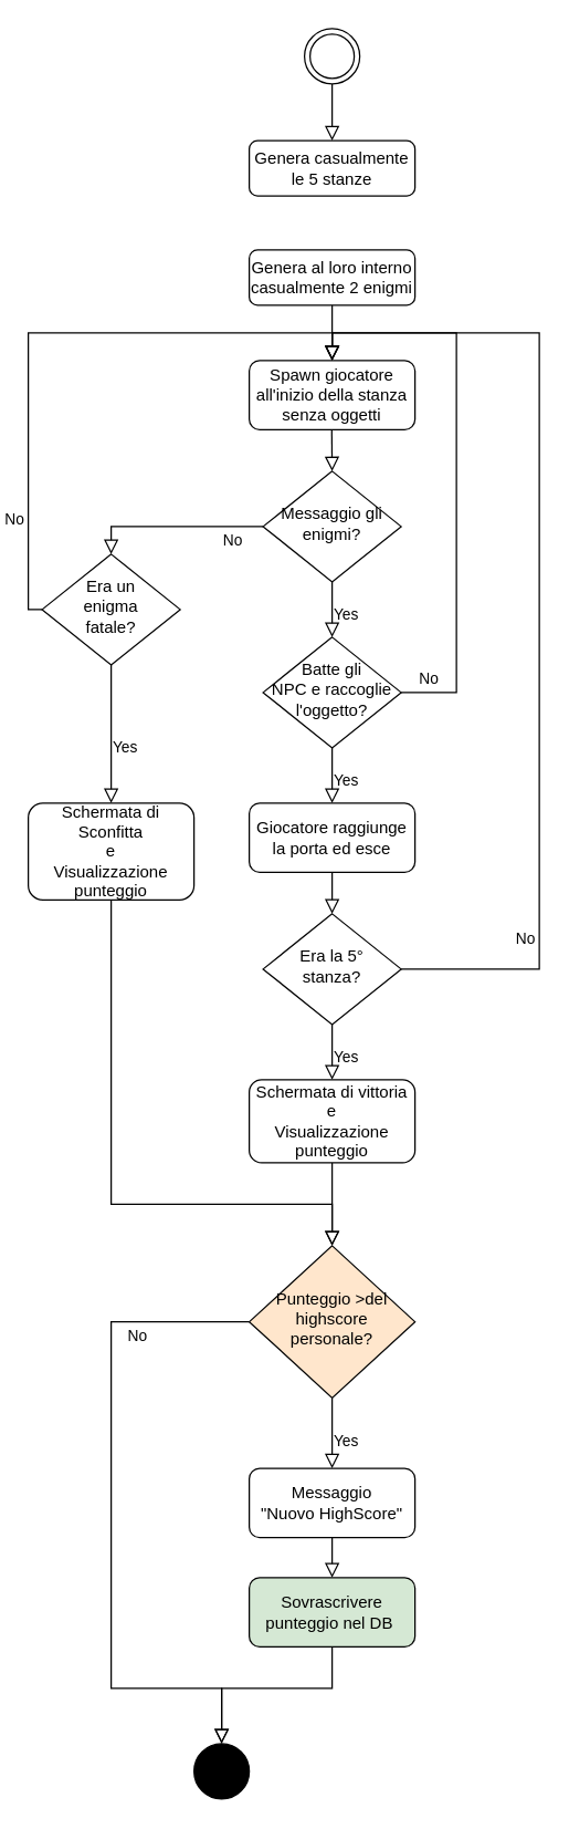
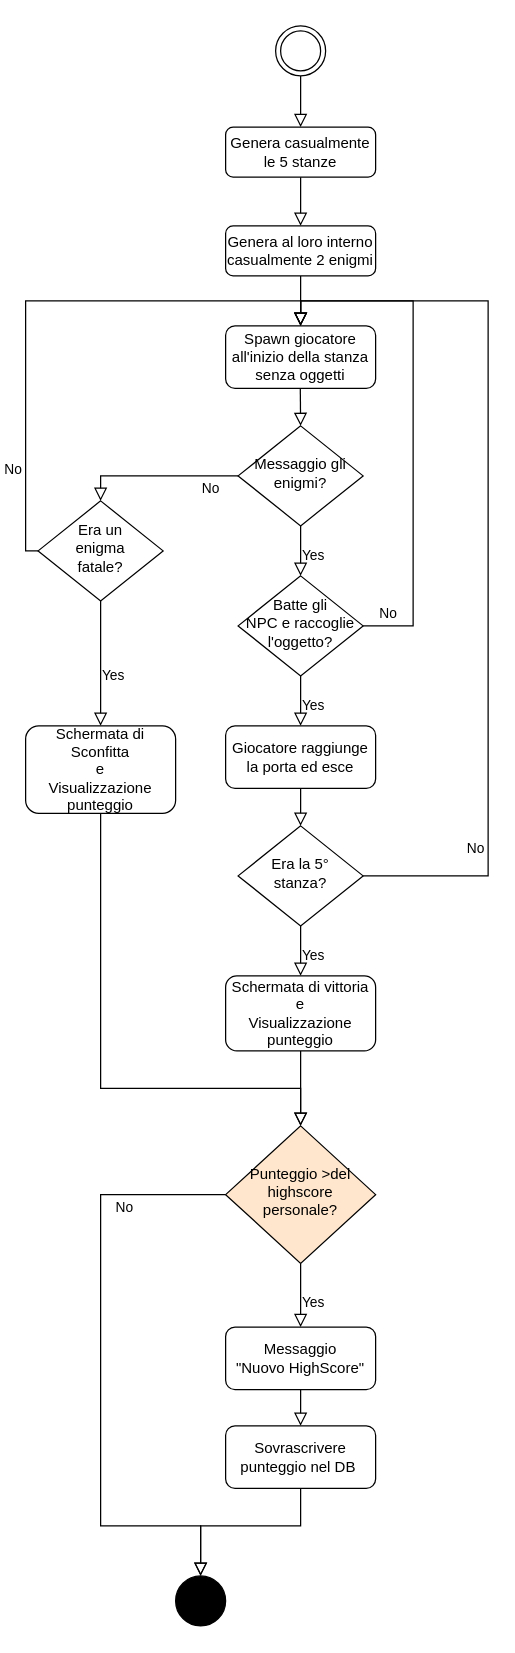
  <mxCell id="0" />
  <mxCell id="1" parent="0" />
  <mxCell id="2" value="" style="rounded=0;html=1;jettySize=auto;orthogonalLoop=1;fontSize=11;endArrow=block;endFill=0;endSize=8;strokeWidth=1;shadow=0;labelBackgroundColor=none;edgeStyle=orthogonalEdgeStyle;exitX=0.5;exitY=1;exitDx=0;exitDy=0;entryX=0.5;entryY=0;entryDx=0;entryDy=0;" edge="1" parent="1" source="3" target="6"><mxGeometry relative="1" as="geometry"><mxPoint x="240" y="120" as="targetPoint" /><mxPoint x="236" y="140" as="sourcePoint" /></mxGeometry></mxCell>
  <mxCell id="3" value="" style="ellipse;shape=doubleEllipse;html=1;dashed=0;whiteSpace=wrap;aspect=fixed;" vertex="1" parent="1"><mxGeometry x="220" width="40" height="40" as="geometry" y="20" /></mxCell>
  <mxCell id="4" value="Yes" style="edgeStyle=orthogonalEdgeStyle;rounded=0;html=1;jettySize=auto;orthogonalLoop=1;fontSize=11;endArrow=block;endFill=0;endSize=8;strokeWidth=1;shadow=0;labelBackgroundColor=none;exitX=0.5;exitY=1;exitDx=0;exitDy=0;entryX=0.5;entryY=0;entryDx=0;entryDy=0;" edge="1" parent="1" source="5" target="17"><mxGeometry x="0.206" y="10" relative="1" as="geometry"><mxPoint as="offset" /><mxPoint x="240" y="490" as="targetPoint" /><mxPoint x="340" y="389.97" as="sourcePoint" /><Array as="points" /></mxGeometry></mxCell>
  <mxCell id="5" value="Messaggio gli enigmi?" style="rhombus;whiteSpace=wrap;html=1;shadow=0;fontFamily=Helvetica;fontSize=12;align=center;strokeWidth=1;spacing=6;spacingTop=-4;" vertex="1" parent="1"><mxGeometry x="190" y="340" width="100" height="80" as="geometry" /></mxCell>
  <mxCell id="6" value="Genera casualmente le 5 stanze" style="rounded=1;whiteSpace=wrap;html=1;fontSize=12;glass=0;strokeWidth=1;shadow=0;" vertex="1" parent="1"><mxGeometry x="180" y="101" width="120" height="40" as="geometry" /></mxCell>
  <mxCell id="7" value="No" style="edgeStyle=orthogonalEdgeStyle;rounded=0;html=1;jettySize=auto;orthogonalLoop=1;fontSize=11;endArrow=block;endFill=0;endSize=8;strokeWidth=1;shadow=0;labelBackgroundColor=none;exitX=0;exitY=0.5;exitDx=0;exitDy=0;entryX=0.5;entryY=0;entryDx=0;entryDy=0;" edge="1" parent="1" source="5" target="13"><mxGeometry x="-0.667" y="10" relative="1" as="geometry"><mxPoint as="offset" /><mxPoint x="100" y="390" as="targetPoint" /><mxPoint x="80" y="260" as="sourcePoint" /><Array as="points"><mxPoint x="80" y="380" /></Array></mxGeometry></mxCell>
  <mxCell id="8" value="Genera al loro interno casualmente 2 enigmi" style="rounded=1;whiteSpace=wrap;html=1;fontSize=12;glass=0;strokeWidth=1;shadow=0;" vertex="1" parent="1"><mxGeometry x="180" y="180" width="120" height="40" as="geometry" /></mxCell>
  <mxCell id="9" value="" style="ellipse;shape=doubleEllipse;html=1;dashed=0;whiteSpace=wrap;aspect=fixed;fillColor=#000000;fontColor=#333333;strokeColor=#000000;" vertex="1" parent="1"><mxGeometry x="140" y="1260" width="40" height="40" as="geometry" /></mxCell>
+ <mxCell id="10" value="" style="rounded=0;html=1;jettySize=auto;orthogonalLoop=1;fontSize=11;endArrow=block;endFill=0;endSize=8;strokeWidth=1;shadow=0;labelBackgroundColor=none;edgeStyle=orthogonalEdgeStyle;exitX=0.5;exitY=1;exitDx=0;exitDy=0;entryX=0.5;entryY=0;entryDx=0;entryDy=0;" edge="1" parent="1" source="6" target="8"><mxGeometry relative="1" as="geometry"><mxPoint x="250" y="130" as="targetPoint" /><mxPoint x="250" y="70" as="sourcePoint" /></mxGeometry></mxCell>
  <mxCell id="11" value="Spawn giocatore all'inizio della stanza&lt;div&gt;senza oggetti&lt;/div&gt;" style="rounded=1;whiteSpace=wrap;html=1;fontSize=12;glass=0;strokeWidth=1;shadow=0;" vertex="1" parent="1"><mxGeometry x="180" y="260" width="120" height="50" as="geometry" /></mxCell>
  <mxCell id="12" value="" style="rounded=0;html=1;jettySize=auto;orthogonalLoop=1;fontSize=11;endArrow=block;endFill=0;endSize=8;strokeWidth=1;shadow=0;labelBackgroundColor=none;edgeStyle=orthogonalEdgeStyle;exitX=0.5;exitY=1;exitDx=0;exitDy=0;entryX=0.5;entryY=0;entryDx=0;entryDy=0;" edge="1" parent="1" target="11" source="8"><mxGeometry relative="1" as="geometry"><mxPoint x="250" y="219" as="targetPoint" /><mxPoint x="240" y="230" as="sourcePoint" /></mxGeometry></mxCell>
  <mxCell id="13" value="Era un &lt;br&gt;enigma &lt;br&gt;fatale?" style="rhombus;whiteSpace=wrap;html=1;shadow=0;fontFamily=Helvetica;fontSize=12;align=center;strokeWidth=1;spacing=6;spacingTop=-4;" vertex="1" parent="1"><mxGeometry x="30" y="400" width="100" height="80" as="geometry" /></mxCell>
  <mxCell id="14" value="Yes" style="edgeStyle=orthogonalEdgeStyle;rounded=0;html=1;jettySize=auto;orthogonalLoop=1;fontSize=11;endArrow=block;endFill=0;endSize=8;strokeWidth=1;shadow=0;labelBackgroundColor=none;exitX=0.5;exitY=1;exitDx=0;exitDy=0;entryX=0.5;entryY=0;entryDx=0;entryDy=0;" edge="1" parent="1" source="13" target="26"><mxGeometry x="0.206" y="10" relative="1" as="geometry"><mxPoint as="offset" /><mxPoint x="80" y="580" as="targetPoint" /><mxPoint x="250" y="430" as="sourcePoint" /><Array as="points" /></mxGeometry></mxCell>
  <mxCell id="15" value="No" style="edgeStyle=orthogonalEdgeStyle;rounded=0;html=1;jettySize=auto;orthogonalLoop=1;fontSize=11;endArrow=block;endFill=0;endSize=8;strokeWidth=1;shadow=0;labelBackgroundColor=none;exitX=0;exitY=0.5;exitDx=0;exitDy=0;entryX=0.5;entryY=0;entryDx=0;entryDy=0;" edge="1" parent="1" source="13" target="11"><mxGeometry x="-0.667" y="10" relative="1" as="geometry"><mxPoint as="offset" /><mxPoint x="90" y="410" as="targetPoint" /><mxPoint x="200" y="390" as="sourcePoint" /><Array as="points"><mxPoint x="20" y="440" /><mxPoint x="20" y="240" /><mxPoint x="240" y="240" /></Array></mxGeometry></mxCell>
  <mxCell id="16" value="" style="rounded=0;html=1;jettySize=auto;orthogonalLoop=1;fontSize=11;endArrow=block;endFill=0;endSize=8;strokeWidth=1;shadow=0;labelBackgroundColor=none;edgeStyle=orthogonalEdgeStyle;exitX=0.5;exitY=1;exitDx=0;exitDy=0;" edge="1" parent="1"><mxGeometry relative="1" as="geometry"><mxPoint x="240" y="340" as="targetPoint" /><mxPoint x="239.74" y="310" as="sourcePoint" /></mxGeometry></mxCell>
  <mxCell id="17" value="Batte gli &lt;br&gt;NPC e raccoglie l'oggetto?" style="rhombus;whiteSpace=wrap;html=1;shadow=0;fontFamily=Helvetica;fontSize=12;align=center;strokeWidth=1;spacing=6;spacingTop=-4;" vertex="1" parent="1"><mxGeometry x="190" y="460" width="100" height="80" as="geometry" /></mxCell>
  <mxCell id="18" value="Yes" style="edgeStyle=orthogonalEdgeStyle;rounded=0;html=1;jettySize=auto;orthogonalLoop=1;fontSize=11;endArrow=block;endFill=0;endSize=8;strokeWidth=1;shadow=0;labelBackgroundColor=none;exitX=0.5;exitY=1;exitDx=0;exitDy=0;entryX=0.5;entryY=0;entryDx=0;entryDy=0;" edge="1" parent="1" source="17" target="19"><mxGeometry x="0.206" y="10" relative="1" as="geometry"><mxPoint as="offset" /><mxPoint x="240" y="580" as="targetPoint" /><mxPoint x="239.8" y="590" as="sourcePoint" /><Array as="points" /></mxGeometry></mxCell>
  <mxCell id="19" value="Giocatore raggiunge la porta ed esce" style="rounded=1;whiteSpace=wrap;html=1;fontSize=12;glass=0;strokeWidth=1;shadow=0;" vertex="1" parent="1"><mxGeometry x="180" y="580" width="120" height="50" as="geometry" /></mxCell>
  <mxCell id="20" value="No" style="edgeStyle=orthogonalEdgeStyle;rounded=0;html=1;jettySize=auto;orthogonalLoop=1;fontSize=11;endArrow=block;endFill=0;endSize=8;strokeWidth=1;shadow=0;labelBackgroundColor=none;exitX=1;exitY=0.5;exitDx=0;exitDy=0;entryX=0.5;entryY=0;entryDx=0;entryDy=0;" edge="1" parent="1" source="17" target="11"><mxGeometry x="-0.902" y="10" relative="1" as="geometry"><mxPoint as="offset" /><mxPoint x="330" y="490" as="targetPoint" /><mxPoint x="440" y="470" as="sourcePoint" /><Array as="points"><mxPoint x="330" y="500" /><mxPoint x="330" y="240" /><mxPoint x="240" y="240" /></Array></mxGeometry></mxCell>
  <mxCell id="21" value="Era la 5° stanza?" style="rhombus;whiteSpace=wrap;html=1;shadow=0;fontFamily=Helvetica;fontSize=12;align=center;strokeWidth=1;spacing=6;spacingTop=-4;" vertex="1" parent="1"><mxGeometry x="190" y="660" width="100" height="80" as="geometry" /></mxCell>
  <mxCell id="22" value="Yes" style="edgeStyle=orthogonalEdgeStyle;rounded=0;html=1;jettySize=auto;orthogonalLoop=1;fontSize=11;endArrow=block;endFill=0;endSize=8;strokeWidth=1;shadow=0;labelBackgroundColor=none;exitX=0.5;exitY=1;exitDx=0;exitDy=0;entryX=0.5;entryY=0;entryDx=0;entryDy=0;" edge="1" parent="1" source="21" target="25"><mxGeometry x="0.206" y="10" relative="1" as="geometry"><mxPoint as="offset" /><mxPoint x="240" y="790" as="targetPoint" /><mxPoint x="239.8" y="800" as="sourcePoint" /><Array as="points" /></mxGeometry></mxCell>
  <mxCell id="23" value="No" style="edgeStyle=orthogonalEdgeStyle;rounded=0;html=1;jettySize=auto;orthogonalLoop=1;fontSize=11;endArrow=block;endFill=0;endSize=8;strokeWidth=1;shadow=0;labelBackgroundColor=none;entryX=0.5;entryY=0;entryDx=0;entryDy=0;exitX=1;exitY=0.5;exitDx=0;exitDy=0;" edge="1" parent="1" source="21" target="11"><mxGeometry x="-0.667" y="10" relative="1" as="geometry"><mxPoint as="offset" /><mxPoint x="240" y="460" as="targetPoint" /><mxPoint x="290" y="700" as="sourcePoint" /><Array as="points"><mxPoint x="390" y="700" /><mxPoint x="390" y="240" /><mxPoint x="240" y="240" /></Array></mxGeometry></mxCell>
  <mxCell id="24" value="" style="rounded=0;html=1;jettySize=auto;orthogonalLoop=1;fontSize=11;endArrow=block;endFill=0;endSize=8;strokeWidth=1;shadow=0;labelBackgroundColor=none;edgeStyle=orthogonalEdgeStyle;exitX=0.5;exitY=1;exitDx=0;exitDy=0;entryX=0.5;entryY=0;entryDx=0;entryDy=0;" edge="1" parent="1" source="19" target="21"><mxGeometry relative="1" as="geometry"><mxPoint x="270.26" y="670" as="targetPoint" /><mxPoint x="270" y="640" as="sourcePoint" /></mxGeometry></mxCell>
  <mxCell id="25" value="Schermata di vittoria&lt;div&gt;e&lt;/div&gt;&lt;div&gt;Visualizzazione punteggio&lt;/div&gt;" style="rounded=1;whiteSpace=wrap;html=1;fontSize=12;glass=0;strokeWidth=1;shadow=0;" vertex="1" parent="1"><mxGeometry x="180" y="780" width="120" height="60" as="geometry" /></mxCell>
  <mxCell id="26" value="Schermata di Sconfitta&lt;div&gt;e&lt;/div&gt;&lt;div&gt;Visualizzazione punteggio&lt;/div&gt;" style="rounded=1;whiteSpace=wrap;html=1;fontSize=12;glass=0;strokeWidth=1;shadow=0;" vertex="1" parent="1"><mxGeometry x="20" y="580" width="120" height="70" as="geometry" /></mxCell>
  <mxCell id="27" value="Yes" style="edgeStyle=orthogonalEdgeStyle;rounded=0;html=1;jettySize=auto;orthogonalLoop=1;fontSize=11;endArrow=block;endFill=0;endSize=8;strokeWidth=1;shadow=0;labelBackgroundColor=none;exitX=0.5;exitY=1;exitDx=0;exitDy=0;entryX=0.5;entryY=0;entryDx=0;entryDy=0;" edge="1" parent="1" source="28" target="31"><mxGeometry x="0.206" y="10" relative="1" as="geometry"><mxPoint as="offset" /><mxPoint x="240" y="1010" as="targetPoint" /><mxPoint x="340" y="919.97" as="sourcePoint" /><Array as="points" /></mxGeometry></mxCell>
  <mxCell id="28" value="Punteggio &amp;gt;del highscore personale?" style="rhombus;whiteSpace=wrap;html=1;shadow=0;fontFamily=Helvetica;fontSize=12;align=center;strokeWidth=1;spacing=6;spacingTop=-4;fillColor=#ffe6cc;" vertex="1" parent="1"><mxGeometry x="180" y="900" width="120" height="110" as="geometry" /></mxCell>
  <mxCell id="29" value="No" style="edgeStyle=orthogonalEdgeStyle;rounded=0;html=1;jettySize=auto;orthogonalLoop=1;fontSize=11;endArrow=block;endFill=0;endSize=8;strokeWidth=1;shadow=0;labelBackgroundColor=none;exitX=0;exitY=0.5;exitDx=0;exitDy=0;entryX=0.5;entryY=0;entryDx=0;entryDy=0;" edge="1" parent="1" source="28" target="9"><mxGeometry x="-0.667" y="10" relative="1" as="geometry"><mxPoint as="offset" /><mxPoint x="90" y="1130" as="targetPoint" /><mxPoint x="80" y="790" as="sourcePoint" /><Array as="points"><mxPoint x="80" y="955" /><mxPoint x="80" y="1220" /><mxPoint x="160" y="1220" /></Array></mxGeometry></mxCell>
  <mxCell id="30" value="" style="rounded=0;html=1;jettySize=auto;orthogonalLoop=1;fontSize=11;endArrow=block;endFill=0;endSize=8;strokeWidth=1;shadow=0;labelBackgroundColor=none;edgeStyle=orthogonalEdgeStyle;exitX=0.5;exitY=1;exitDx=0;exitDy=0;entryX=0.5;entryY=0;entryDx=0;entryDy=0;" edge="1" parent="1" source="25" target="28"><mxGeometry relative="1" as="geometry"><mxPoint x="240" y="870" as="targetPoint" /><mxPoint x="239.74" y="840" as="sourcePoint" /></mxGeometry></mxCell>
  <mxCell id="31" value="Messaggio&lt;div&gt;&quot;Nuovo HighScore&quot;&lt;/div&gt;" style="rounded=1;whiteSpace=wrap;html=1;fontSize=12;glass=0;strokeWidth=1;shadow=0;" vertex="1" parent="1"><mxGeometry x="180" y="1061" width="120" height="50" as="geometry" /></mxCell>
- <mxCell id="32" value="Sovrascrivere punteggio nel DB&amp;nbsp;" style="rounded=1;whiteSpace=wrap;html=1;fontSize=12;glass=0;strokeWidth=1;shadow=0;fillColor=#d5e8d4;" vertex="1" parent="1"><mxGeometry x="180" y="1140" width="120" height="50" as="geometry" /></mxCell>
+ <mxCell id="32" value="Sovrascrivere punteggio nel DB&amp;nbsp;" style="rounded=1;whiteSpace=wrap;html=1;fontSize=12;glass=0;strokeWidth=1;shadow=0;" vertex="1" parent="1"><mxGeometry x="180" y="1140" width="120" height="50" as="geometry" /></mxCell>
  <mxCell id="33" value="" style="rounded=0;html=1;jettySize=auto;orthogonalLoop=1;fontSize=11;endArrow=block;endFill=0;endSize=8;strokeWidth=1;shadow=0;labelBackgroundColor=none;edgeStyle=orthogonalEdgeStyle;exitX=0.5;exitY=1;exitDx=0;exitDy=0;entryX=0.5;entryY=0;entryDx=0;entryDy=0;" edge="1" parent="1" source="31" target="32"><mxGeometry relative="1" as="geometry"><mxPoint x="239.84" y="1151" as="targetPoint" /><mxPoint x="239.84" y="1121" as="sourcePoint" /></mxGeometry></mxCell>
  <mxCell id="34" value="" style="rounded=0;html=1;jettySize=auto;orthogonalLoop=1;fontSize=11;endArrow=block;endFill=0;endSize=8;strokeWidth=1;shadow=0;labelBackgroundColor=none;edgeStyle=orthogonalEdgeStyle;exitX=0.5;exitY=1;exitDx=0;exitDy=0;entryX=0.5;entryY=0;entryDx=0;entryDy=0;" edge="1" parent="1" source="26" target="28"><mxGeometry relative="1" as="geometry"><mxPoint x="260" y="890" as="targetPoint" /><mxPoint x="260" y="860" as="sourcePoint" /><Array as="points"><mxPoint x="80" y="870" /><mxPoint x="240" y="870" /></Array></mxGeometry></mxCell>
  <mxCell id="35" value="" style="rounded=0;html=1;jettySize=auto;orthogonalLoop=1;fontSize=11;endArrow=block;endFill=0;endSize=8;strokeWidth=1;shadow=0;labelBackgroundColor=none;edgeStyle=orthogonalEdgeStyle;exitX=0.5;exitY=1;exitDx=0;exitDy=0;entryX=0.5;entryY=0;entryDx=0;entryDy=0;" edge="1" parent="1" source="32" target="9"><mxGeometry relative="1" as="geometry"><mxPoint x="250" y="1150" as="targetPoint" /><mxPoint x="250" y="1121" as="sourcePoint" /><Array as="points"><mxPoint x="240" y="1220" /><mxPoint x="160" y="1220" /></Array></mxGeometry></mxCell>
